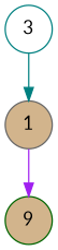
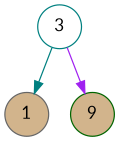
  digraph {
    fontname=Lato
    node [fillcolor=tan fontname=Lato shape=circle style=filled]
    edge [fontname=Lato]
    n1 [color=teal fillcolor=white label=3]
    n2 [color=gray40 label=1]
    n3 [color=darkgreen label=9]
    n1 -> n2 [color=teal]
-   n2 -> n3 [color=purple]
+   n1 -> n3 [color=purple]
  }
